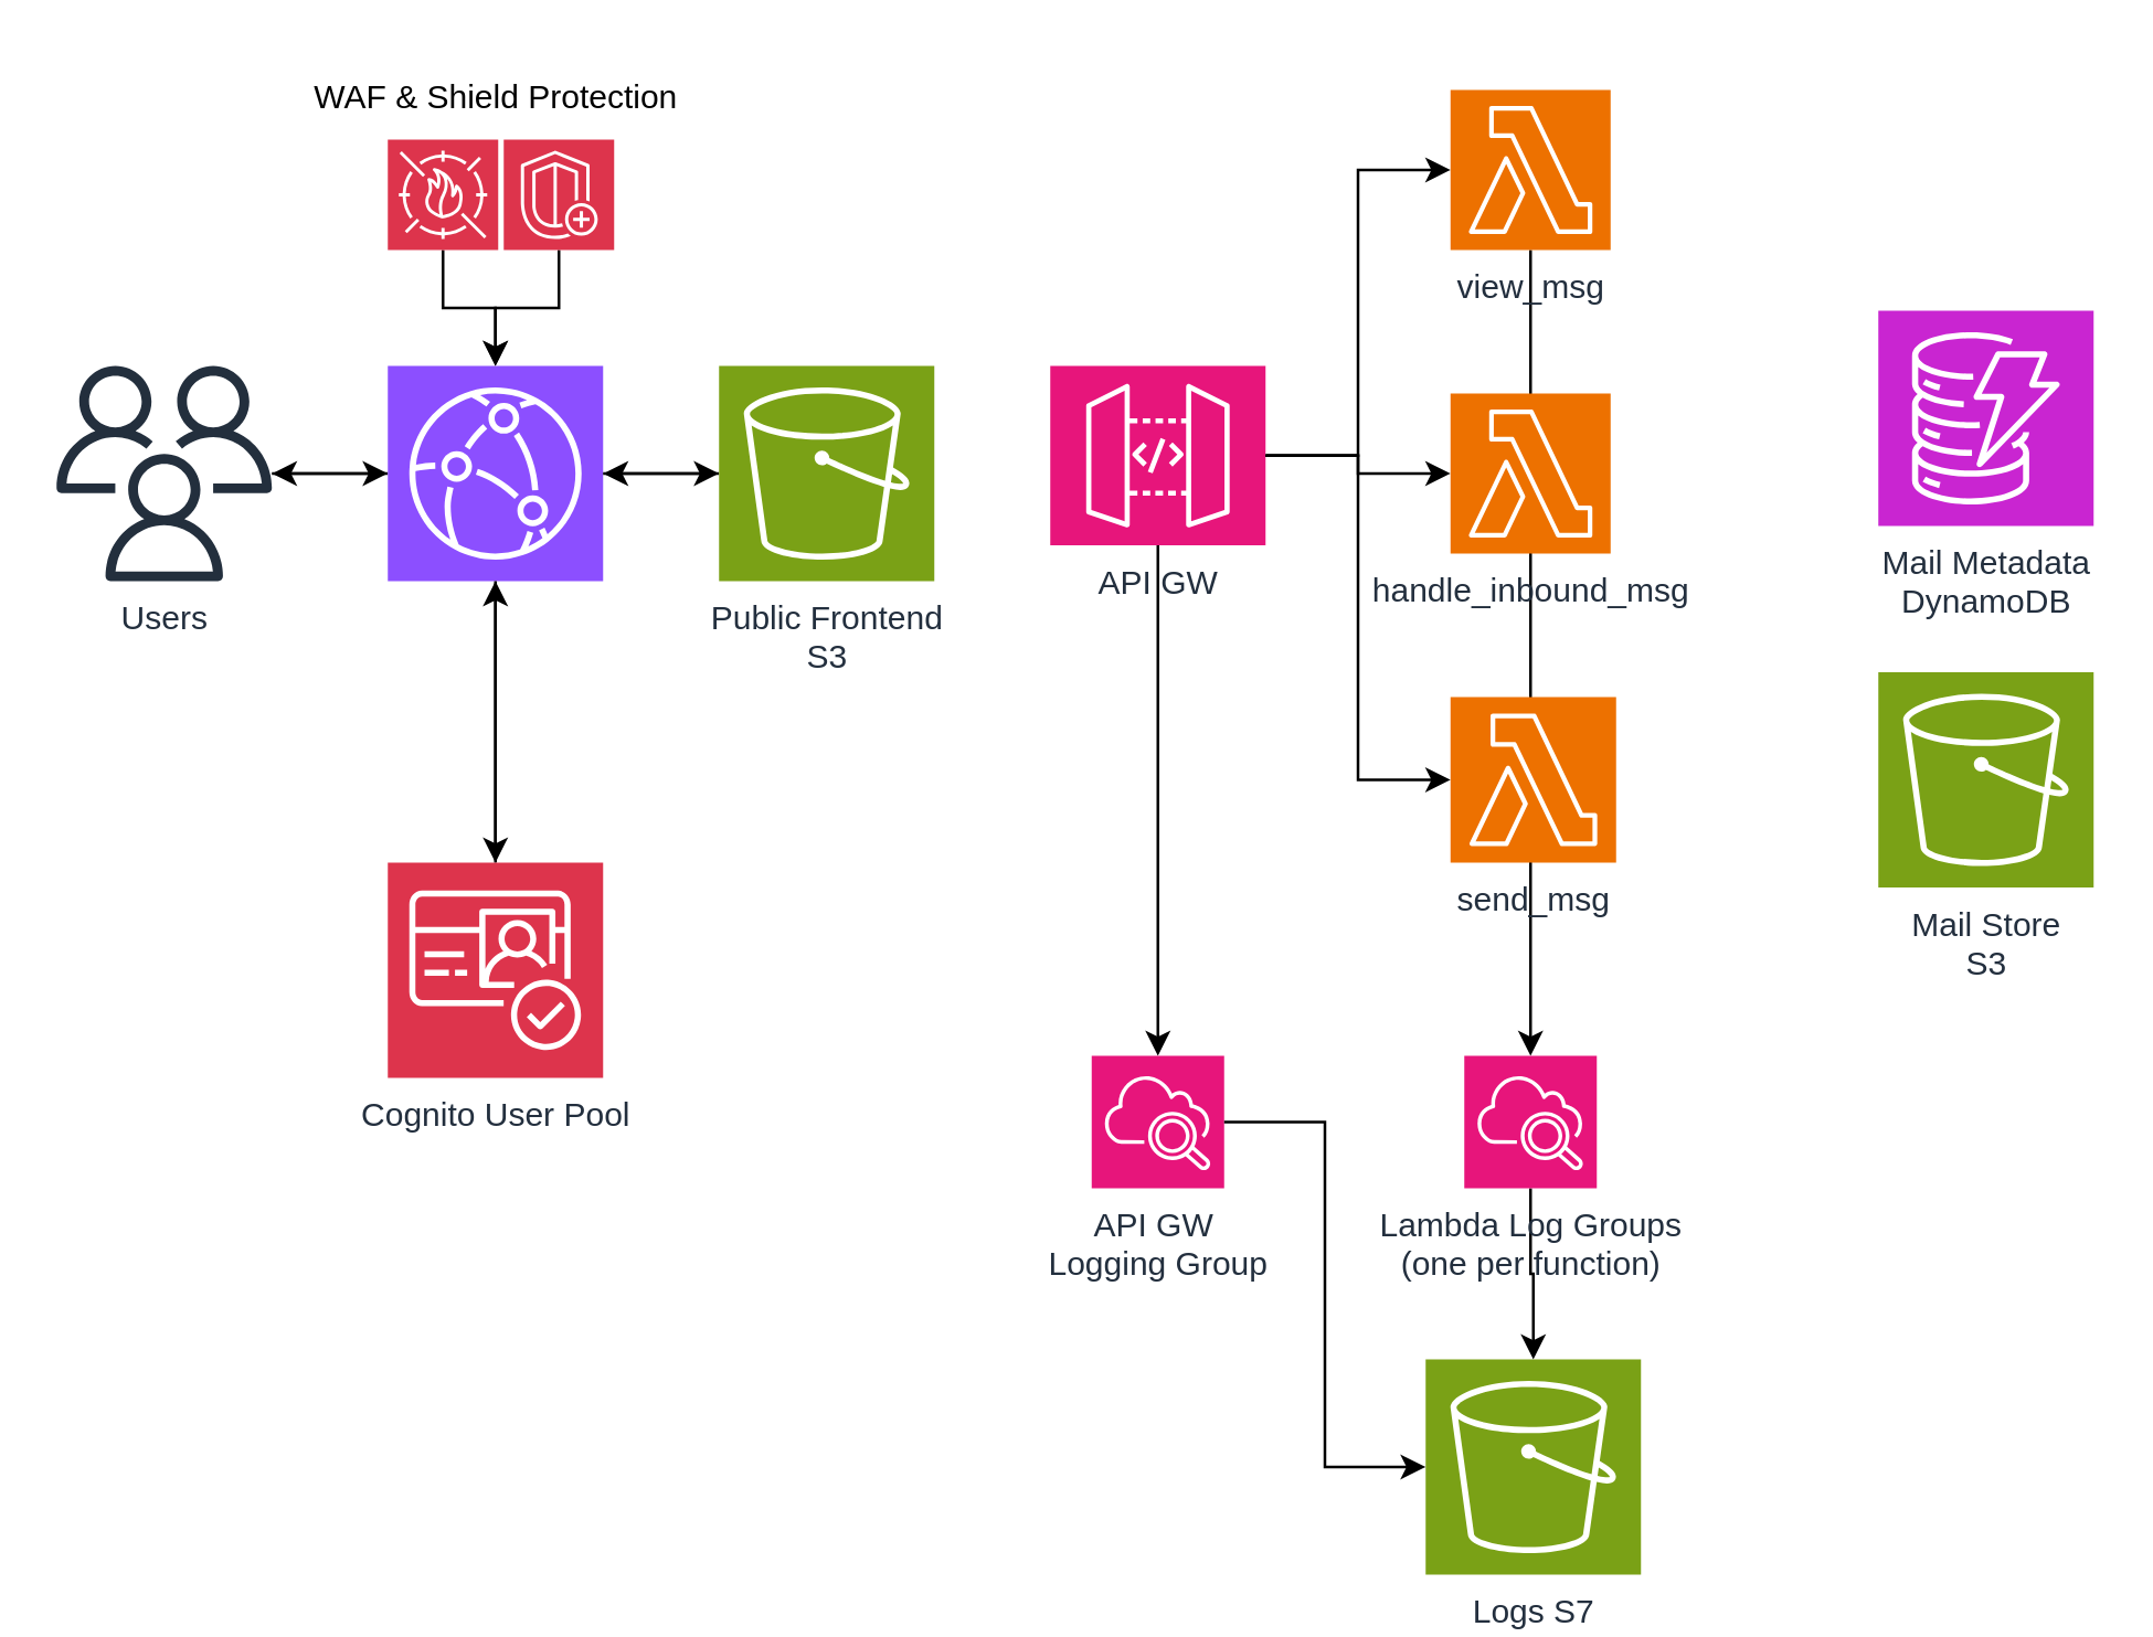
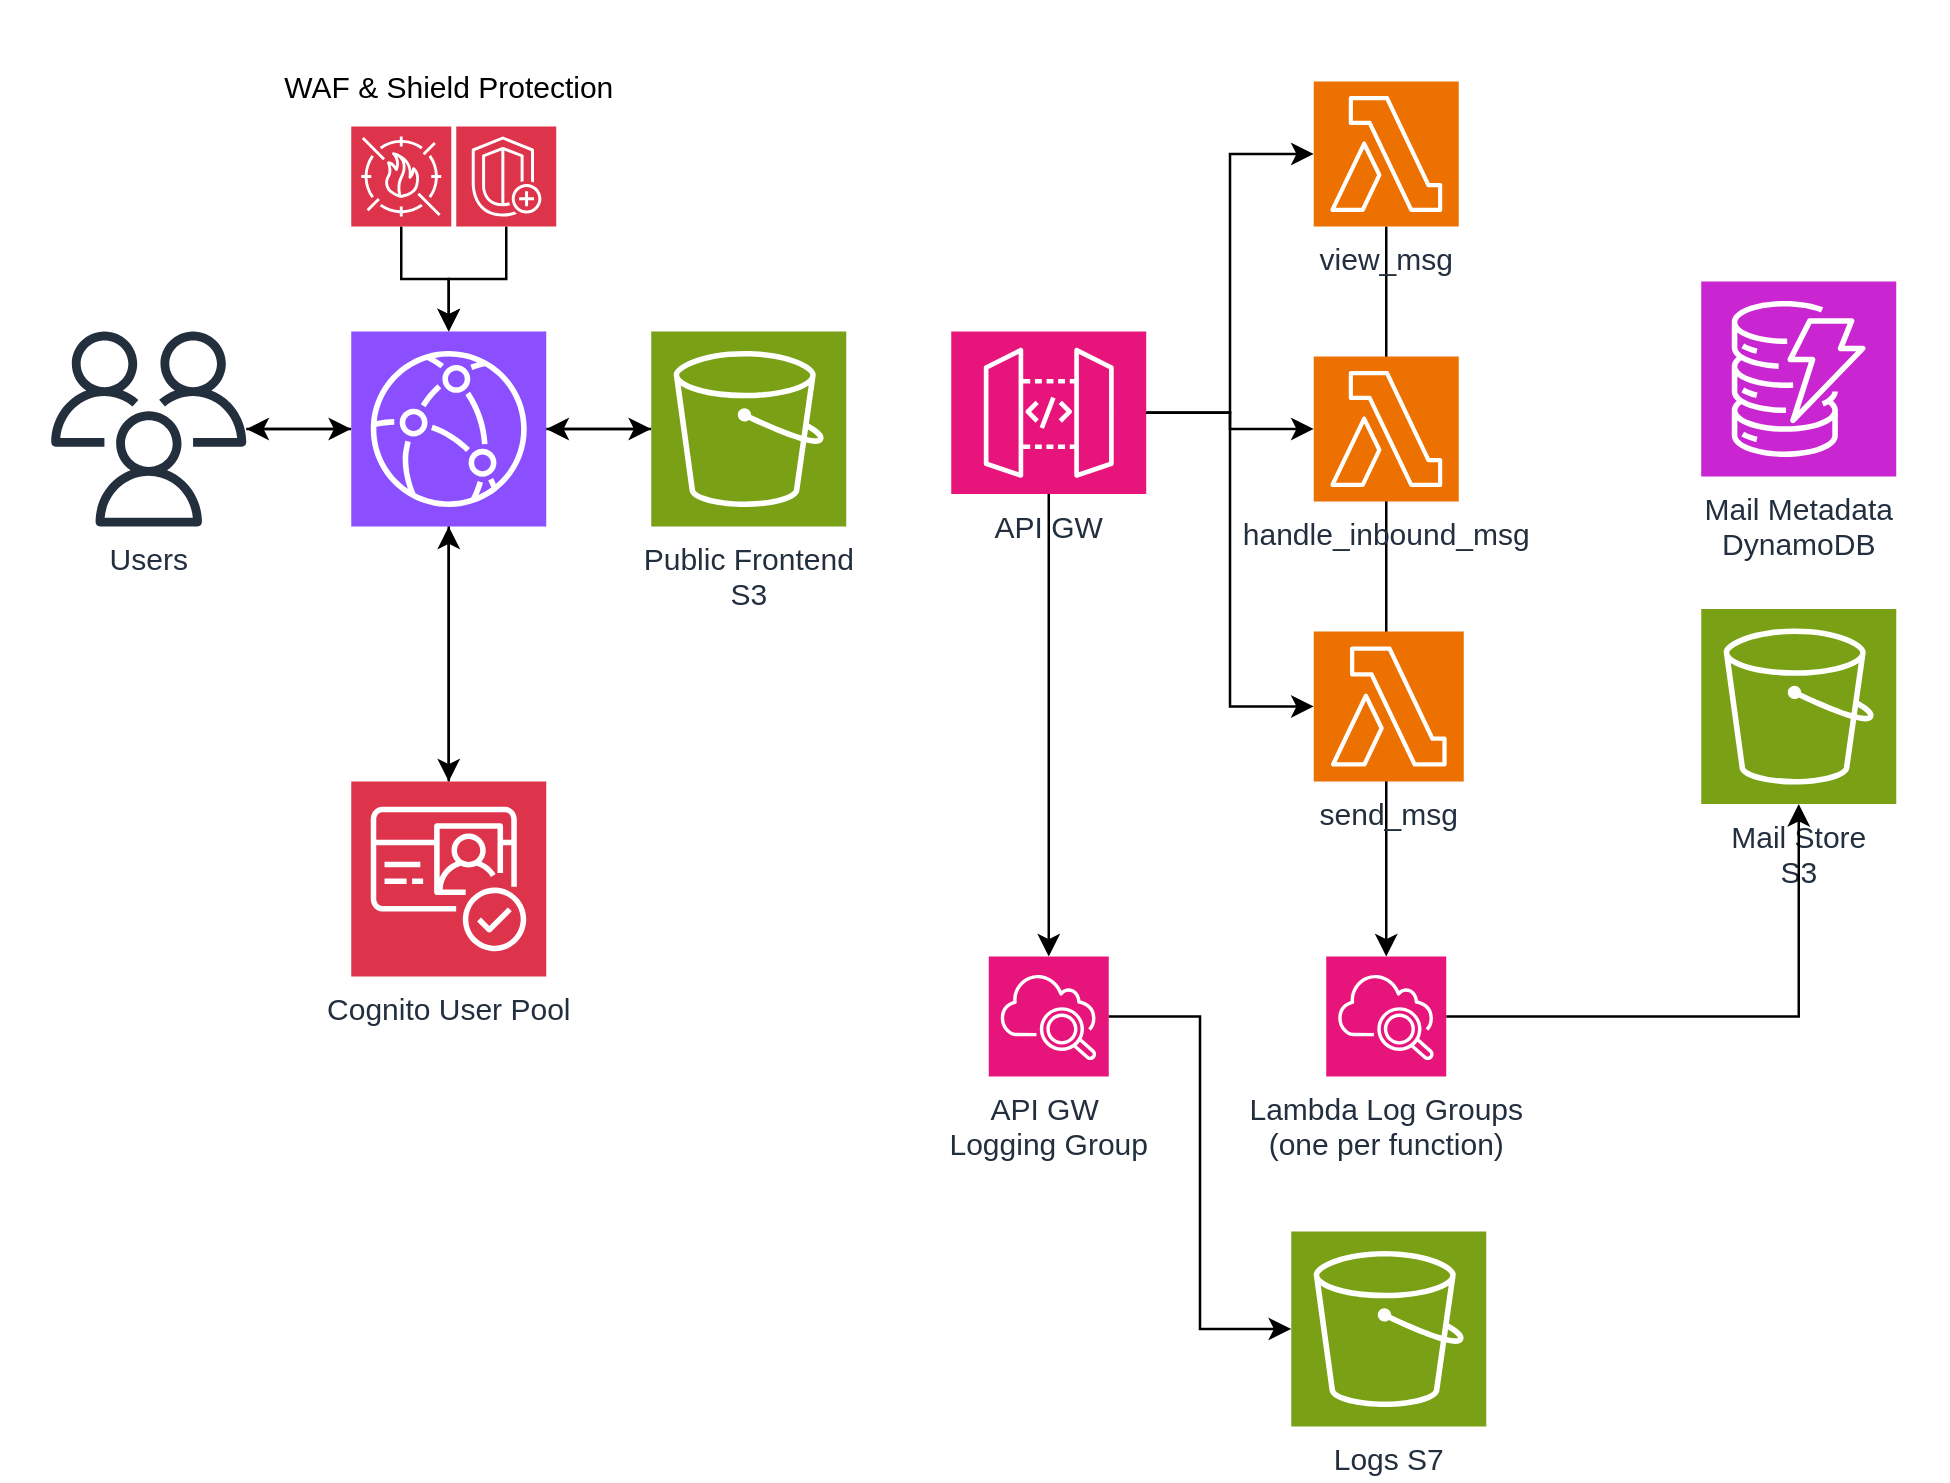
  <mxCell id="0" />
  <mxCell id="1" parent="0" />
  <mxCell id="2" value="Users" style="sketch=0;outlineConnect=0;fontColor=#232F3E;gradientColor=none;fillColor=#232F3D;strokeColor=none;dashed=0;verticalLabelPosition=bottom;verticalAlign=top;align=center;html=1;fontSize=12;fontStyle=0;aspect=fixed;pointerEvents=1;shape=mxgraph.aws4.users;" vertex="1" parent="1"><mxGeometry x="20" y="132" width="78" height="78" as="geometry" /></mxCell>
  <mxCell id="3" style="edgeStyle=orthogonalEdgeStyle;rounded=0;orthogonalLoop=1;jettySize=auto;html=1;" edge="1" parent="1" source="4" target="2"><mxGeometry relative="1" as="geometry" /></mxCell>
  <mxCell id="4" value="" style="sketch=0;points=[[0,0,0],[0.25,0,0],[0.5,0,0],[0.75,0,0],[1,0,0],[0,1,0],[0.25,1,0],[0.5,1,0],[0.75,1,0],[1,1,0],[0,0.25,0],[0,0.5,0],[0,0.75,0],[1,0.25,0],[1,0.5,0],[1,0.75,0]];outlineConnect=0;fontColor=#232F3E;fillColor=#8C4FFF;strokeColor=#ffffff;dashed=0;verticalLabelPosition=bottom;verticalAlign=top;align=center;html=1;fontSize=12;fontStyle=0;aspect=fixed;shape=mxgraph.aws4.resourceIcon;resIcon=mxgraph.aws4.cloudfront;" vertex="1" parent="1"><mxGeometry x="140" y="132" width="78" height="78" as="geometry" /></mxCell>
  <mxCell id="5" style="edgeStyle=orthogonalEdgeStyle;rounded=0;orthogonalLoop=1;jettySize=auto;html=1;" edge="1" parent="1" source="6" target="4"><mxGeometry relative="1" as="geometry" /></mxCell>
  <mxCell id="6" value="&lt;div&gt;Public Frontend&lt;/div&gt;&lt;div&gt;S3&lt;/div&gt;" style="sketch=0;points=[[0,0,0],[0.25,0,0],[0.5,0,0],[0.75,0,0],[1,0,0],[0,1,0],[0.25,1,0],[0.5,1,0],[0.75,1,0],[1,1,0],[0,0.25,0],[0,0.5,0],[0,0.75,0],[1,0.25,0],[1,0.5,0],[1,0.75,0]];outlineConnect=0;fontColor=#232F3E;fillColor=#7AA116;strokeColor=#ffffff;dashed=0;verticalLabelPosition=bottom;verticalAlign=top;align=center;html=1;fontSize=12;fontStyle=0;aspect=fixed;shape=mxgraph.aws4.resourceIcon;resIcon=mxgraph.aws4.s3;" vertex="1" parent="1"><mxGeometry x="260" y="132" width="78" height="78" as="geometry" /></mxCell>
  <mxCell id="7" style="edgeStyle=orthogonalEdgeStyle;rounded=0;orthogonalLoop=1;jettySize=auto;html=1;" edge="1" parent="1" source="8" target="4"><mxGeometry relative="1" as="geometry" /></mxCell>
  <mxCell id="8" value="Cognito User Pool" style="sketch=0;points=[[0,0,0],[0.25,0,0],[0.5,0,0],[0.75,0,0],[1,0,0],[0,1,0],[0.25,1,0],[0.5,1,0],[0.75,1,0],[1,1,0],[0,0.25,0],[0,0.5,0],[0,0.75,0],[1,0.25,0],[1,0.5,0],[1,0.75,0]];outlineConnect=0;fontColor=#232F3E;fillColor=#DD344C;strokeColor=#ffffff;dashed=0;verticalLabelPosition=bottom;verticalAlign=top;align=center;html=1;fontSize=12;fontStyle=0;aspect=fixed;shape=mxgraph.aws4.resourceIcon;resIcon=mxgraph.aws4.cognito;" vertex="1" parent="1"><mxGeometry x="140" y="312" width="78" height="78" as="geometry" /></mxCell>
  <mxCell id="9" style="edgeStyle=orthogonalEdgeStyle;rounded=0;orthogonalLoop=1;jettySize=auto;html=1;entryX=0.5;entryY=0;entryDx=0;entryDy=0;entryPerimeter=0;" edge="1" parent="1" source="4" target="8"><mxGeometry relative="1" as="geometry" /></mxCell>
  <mxCell id="10" style="edgeStyle=orthogonalEdgeStyle;rounded=0;orthogonalLoop=1;jettySize=auto;html=1;entryX=0;entryY=0.5;entryDx=0;entryDy=0;entryPerimeter=0;" edge="1" parent="1" source="2" target="4"><mxGeometry relative="1" as="geometry" /></mxCell>
  <mxCell id="11" style="edgeStyle=orthogonalEdgeStyle;rounded=0;orthogonalLoop=1;jettySize=auto;html=1;entryX=0;entryY=0.5;entryDx=0;entryDy=0;entryPerimeter=0;" edge="1" parent="1" source="4" target="6"><mxGeometry relative="1" as="geometry" /></mxCell>
  <mxCell id="12" style="edgeStyle=orthogonalEdgeStyle;rounded=0;orthogonalLoop=1;jettySize=auto;html=1;" edge="1" parent="1" source="13" target="23"><mxGeometry relative="1" as="geometry" /></mxCell>
  <mxCell id="13" value="view_msg" style="sketch=0;points=[[0,0,0],[0.25,0,0],[0.5,0,0],[0.75,0,0],[1,0,0],[0,1,0],[0.25,1,0],[0.5,1,0],[0.75,1,0],[1,1,0],[0,0.25,0],[0,0.5,0],[0,0.75,0],[1,0.25,0],[1,0.5,0],[1,0.75,0]];outlineConnect=0;fontColor=#232F3E;fillColor=#ED7100;strokeColor=#ffffff;dashed=0;verticalLabelPosition=bottom;verticalAlign=top;align=center;html=1;fontSize=12;fontStyle=0;aspect=fixed;shape=mxgraph.aws4.resourceIcon;resIcon=mxgraph.aws4.lambda;" vertex="1" parent="1"><mxGeometry x="525" y="32" width="58" height="58" as="geometry" /></mxCell>
  <mxCell id="14" style="edgeStyle=orthogonalEdgeStyle;rounded=0;orthogonalLoop=1;jettySize=auto;html=1;" edge="1" parent="1" source="16" target="31"><mxGeometry relative="1" as="geometry" /></mxCell>
  <mxCell id="15" style="edgeStyle=orthogonalEdgeStyle;rounded=0;orthogonalLoop=1;jettySize=auto;html=1;" edge="1" parent="1" source="16" target="24"><mxGeometry relative="1" as="geometry" /></mxCell>
  <mxCell id="16" value="API GW" style="sketch=0;points=[[0,0,0],[0.25,0,0],[0.5,0,0],[0.75,0,0],[1,0,0],[0,1,0],[0.25,1,0],[0.5,1,0],[0.75,1,0],[1,1,0],[0,0.25,0],[0,0.5,0],[0,0.75,0],[1,0.25,0],[1,0.5,0],[1,0.75,0]];outlineConnect=0;fontColor=#232F3E;fillColor=#E7157B;strokeColor=#ffffff;dashed=0;verticalLabelPosition=bottom;verticalAlign=top;align=center;html=1;fontSize=12;fontStyle=0;aspect=fixed;shape=mxgraph.aws4.resourceIcon;resIcon=mxgraph.aws4.api_gateway;" vertex="1" parent="1"><mxGeometry x="380" y="132" width="78" height="65" as="geometry" /></mxCell>
  <mxCell id="17" value="send_msg" style="sketch=0;points=[[0,0,0],[0.25,0,0],[0.5,0,0],[0.75,0,0],[1,0,0],[0,1,0],[0.25,1,0],[0.5,1,0],[0.75,1,0],[1,1,0],[0,0.25,0],[0,0.5,0],[0,0.75,0],[1,0.25,0],[1,0.5,0],[1,0.75,0]];outlineConnect=0;fontColor=#232F3E;fillColor=#ED7100;strokeColor=#ffffff;dashed=0;verticalLabelPosition=bottom;verticalAlign=top;align=center;html=1;fontSize=12;fontStyle=0;aspect=fixed;shape=mxgraph.aws4.resourceIcon;resIcon=mxgraph.aws4.lambda;" vertex="1" parent="1"><mxGeometry x="525" y="252" width="60" height="60" as="geometry" /></mxCell>
  <mxCell id="18" style="edgeStyle=orthogonalEdgeStyle;rounded=0;orthogonalLoop=1;jettySize=auto;html=1;entryX=0;entryY=0.5;entryDx=0;entryDy=0;entryPerimeter=0;" edge="1" parent="1" source="16" target="13"><mxGeometry relative="1" as="geometry" /></mxCell>
  <mxCell id="19" style="edgeStyle=orthogonalEdgeStyle;rounded=0;orthogonalLoop=1;jettySize=auto;html=1;entryX=0;entryY=0.5;entryDx=0;entryDy=0;entryPerimeter=0;" edge="1" parent="1" source="16" target="17"><mxGeometry relative="1" as="geometry" /></mxCell>
  <mxCell id="20" value="Mail Store&lt;div&gt;S3&lt;/div&gt;" style="sketch=0;points=[[0,0,0],[0.25,0,0],[0.5,0,0],[0.75,0,0],[1,0,0],[0,1,0],[0.25,1,0],[0.5,1,0],[0.75,1,0],[1,1,0],[0,0.25,0],[0,0.5,0],[0,0.75,0],[1,0.25,0],[1,0.5,0],[1,0.75,0]];outlineConnect=0;fontColor=#232F3E;fillColor=#7AA116;strokeColor=#ffffff;dashed=0;verticalLabelPosition=bottom;verticalAlign=top;align=center;html=1;fontSize=12;fontStyle=0;aspect=fixed;shape=mxgraph.aws4.resourceIcon;resIcon=mxgraph.aws4.s3;" vertex="1" parent="1"><mxGeometry x="680" y="243" width="78" height="78" as="geometry" /></mxCell>
  <mxCell id="21" value="Logs S7" style="sketch=0;points=[[0,0,0],[0.25,0,0],[0.5,0,0],[0.75,0,0],[1,0,0],[0,1,0],[0.25,1,0],[0.5,1,0],[0.75,1,0],[1,1,0],[0,0.25,0],[0,0.5,0],[0,0.75,0],[1,0.25,0],[1,0.5,0],[1,0.75,0]];outlineConnect=0;fontColor=#232F3E;fillColor=#7AA116;strokeColor=#ffffff;dashed=0;verticalLabelPosition=bottom;verticalAlign=top;align=center;html=1;fontSize=12;fontStyle=0;aspect=fixed;shape=mxgraph.aws4.resourceIcon;resIcon=mxgraph.aws4.s3;" vertex="1" parent="1"><mxGeometry x="516" y="492" width="78" height="78" as="geometry" /></mxCell>
- <mxCell id="22" style="edgeStyle=orthogonalEdgeStyle;rounded=0;orthogonalLoop=1;jettySize=auto;html=1;" edge="1" parent="1" source="23" target="21"><mxGeometry relative="1" as="geometry" /></mxCell>
+ <mxCell id="22" style="edgeStyle=orthogonalEdgeStyle;rounded=0;orthogonalLoop=1;jettySize=auto;html=1;" edge="1" parent="1" source="23" target="20"><mxGeometry relative="1" as="geometry" /></mxCell>
  <mxCell id="23" value="Lambda Log Groups&lt;br&gt;(one per function)" style="sketch=0;points=[[0,0,0],[0.25,0,0],[0.5,0,0],[0.75,0,0],[1,0,0],[0,1,0],[0.25,1,0],[0.5,1,0],[0.75,1,0],[1,1,0],[0,0.25,0],[0,0.5,0],[0,0.75,0],[1,0.25,0],[1,0.5,0],[1,0.75,0]];points=[[0,0,0],[0.25,0,0],[0.5,0,0],[0.75,0,0],[1,0,0],[0,1,0],[0.25,1,0],[0.5,1,0],[0.75,1,0],[1,1,0],[0,0.25,0],[0,0.5,0],[0,0.75,0],[1,0.25,0],[1,0.5,0],[1,0.75,0]];outlineConnect=0;fontColor=#232F3E;fillColor=#E7157B;strokeColor=#ffffff;dashed=0;verticalLabelPosition=bottom;verticalAlign=top;align=center;html=1;fontSize=12;fontStyle=0;aspect=fixed;shape=mxgraph.aws4.resourceIcon;resIcon=mxgraph.aws4.cloudwatch_2;" vertex="1" parent="1"><mxGeometry x="530" y="382" width="48" height="48" as="geometry" /></mxCell>
  <mxCell id="24" value="API GW&amp;nbsp;&lt;div&gt;Logging Group&lt;/div&gt;" style="sketch=0;points=[[0,0,0],[0.25,0,0],[0.5,0,0],[0.75,0,0],[1,0,0],[0,1,0],[0.25,1,0],[0.5,1,0],[0.75,1,0],[1,1,0],[0,0.25,0],[0,0.5,0],[0,0.75,0],[1,0.25,0],[1,0.5,0],[1,0.75,0]];points=[[0,0,0],[0.25,0,0],[0.5,0,0],[0.75,0,0],[1,0,0],[0,1,0],[0.25,1,0],[0.5,1,0],[0.75,1,0],[1,1,0],[0,0.25,0],[0,0.5,0],[0,0.75,0],[1,0.25,0],[1,0.5,0],[1,0.75,0]];outlineConnect=0;fontColor=#232F3E;fillColor=#E7157B;strokeColor=#ffffff;dashed=0;verticalLabelPosition=bottom;verticalAlign=top;align=center;html=1;fontSize=12;fontStyle=0;aspect=fixed;shape=mxgraph.aws4.resourceIcon;resIcon=mxgraph.aws4.cloudwatch_2;" vertex="1" parent="1"><mxGeometry x="395" y="382" width="48" height="48" as="geometry" /></mxCell>
  <mxCell id="25" style="edgeStyle=orthogonalEdgeStyle;rounded=0;orthogonalLoop=1;jettySize=auto;html=1;entryX=0;entryY=0.5;entryDx=0;entryDy=0;entryPerimeter=0;" edge="1" parent="1" source="24" target="21"><mxGeometry relative="1" as="geometry" /></mxCell>
  <mxCell id="26" style="edgeStyle=orthogonalEdgeStyle;rounded=0;orthogonalLoop=1;jettySize=auto;html=1;" edge="1" parent="1" source="27" target="4"><mxGeometry relative="1" as="geometry" /></mxCell>
  <mxCell id="27" value="" style="sketch=0;points=[[0,0,0],[0.25,0,0],[0.5,0,0],[0.75,0,0],[1,0,0],[0,1,0],[0.25,1,0],[0.5,1,0],[0.75,1,0],[1,1,0],[0,0.25,0],[0,0.5,0],[0,0.75,0],[1,0.25,0],[1,0.5,0],[1,0.75,0]];outlineConnect=0;fontColor=#232F3E;fillColor=#DD344C;strokeColor=#ffffff;dashed=0;verticalLabelPosition=bottom;verticalAlign=top;align=center;html=1;fontSize=12;fontStyle=0;aspect=fixed;shape=mxgraph.aws4.resourceIcon;resIcon=mxgraph.aws4.waf;" vertex="1" parent="1"><mxGeometry x="140" y="50" width="40" height="40" as="geometry" /></mxCell>
  <mxCell id="28" style="edgeStyle=orthogonalEdgeStyle;rounded=0;orthogonalLoop=1;jettySize=auto;html=1;" edge="1" parent="1" source="29" target="4"><mxGeometry relative="1" as="geometry" /></mxCell>
  <mxCell id="29" value="" style="sketch=0;points=[[0,0,0],[0.25,0,0],[0.5,0,0],[0.75,0,0],[1,0,0],[0,1,0],[0.25,1,0],[0.5,1,0],[0.75,1,0],[1,1,0],[0,0.25,0],[0,0.5,0],[0,0.75,0],[1,0.25,0],[1,0.5,0],[1,0.75,0]];outlineConnect=0;fontColor=#232F3E;fillColor=#DD344C;strokeColor=#ffffff;dashed=0;verticalLabelPosition=bottom;verticalAlign=top;align=center;html=1;fontSize=12;fontStyle=0;aspect=fixed;shape=mxgraph.aws4.resourceIcon;resIcon=mxgraph.aws4.shield;" vertex="1" parent="1"><mxGeometry x="182" y="50" width="40" height="40" as="geometry" /></mxCell>
  <mxCell id="30" value="WAF &amp;amp; Shield Protection" style="text;html=1;align=center;verticalAlign=middle;resizable=0;points=[];autosize=1;strokeColor=none;fillColor=none;" vertex="1" parent="1"><mxGeometry x="99" y="20" width="160" height="30" as="geometry" /></mxCell>
  <mxCell id="31" value="handle_inbound_msg" style="sketch=0;points=[[0,0,0],[0.25,0,0],[0.5,0,0],[0.75,0,0],[1,0,0],[0,1,0],[0.25,1,0],[0.5,1,0],[0.75,1,0],[1,1,0],[0,0.25,0],[0,0.5,0],[0,0.75,0],[1,0.25,0],[1,0.5,0],[1,0.75,0]];outlineConnect=0;fontColor=#232F3E;fillColor=#ED7100;strokeColor=#ffffff;dashed=0;verticalLabelPosition=bottom;verticalAlign=top;align=center;html=1;fontSize=12;fontStyle=0;aspect=fixed;shape=mxgraph.aws4.resourceIcon;resIcon=mxgraph.aws4.lambda;" vertex="1" parent="1"><mxGeometry x="525" y="142" width="58" height="58" as="geometry" /></mxCell>
  <mxCell id="32" value="Mail Metadata&lt;div&gt;DynamoDB&lt;/div&gt;" style="sketch=0;points=[[0,0,0],[0.25,0,0],[0.5,0,0],[0.75,0,0],[1,0,0],[0,1,0],[0.25,1,0],[0.5,1,0],[0.75,1,0],[1,1,0],[0,0.25,0],[0,0.5,0],[0,0.75,0],[1,0.25,0],[1,0.5,0],[1,0.75,0]];outlineConnect=0;fontColor=#232F3E;fillColor=#C925D1;strokeColor=#ffffff;dashed=0;verticalLabelPosition=bottom;verticalAlign=top;align=center;html=1;fontSize=12;fontStyle=0;aspect=fixed;shape=mxgraph.aws4.resourceIcon;resIcon=mxgraph.aws4.dynamodb;" vertex="1" parent="1"><mxGeometry x="680" y="112" width="78" height="78" as="geometry" /></mxCell>
